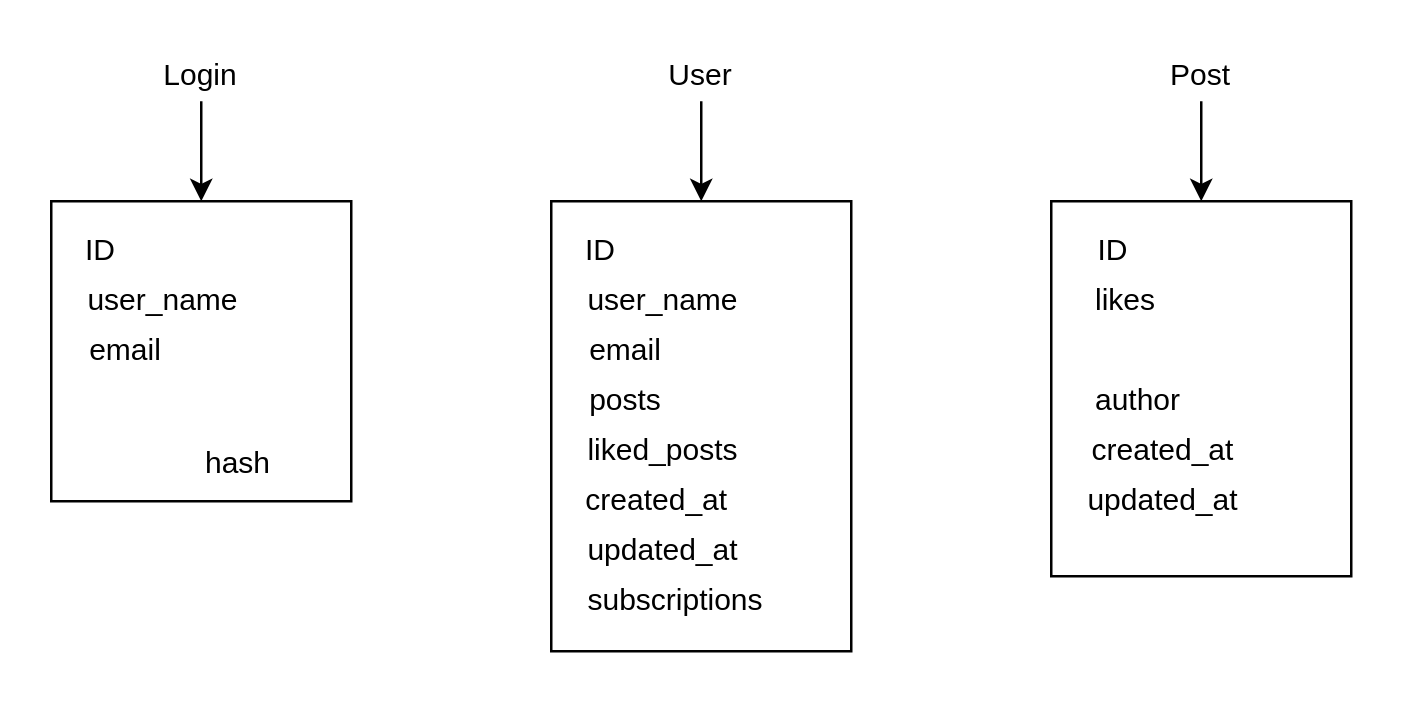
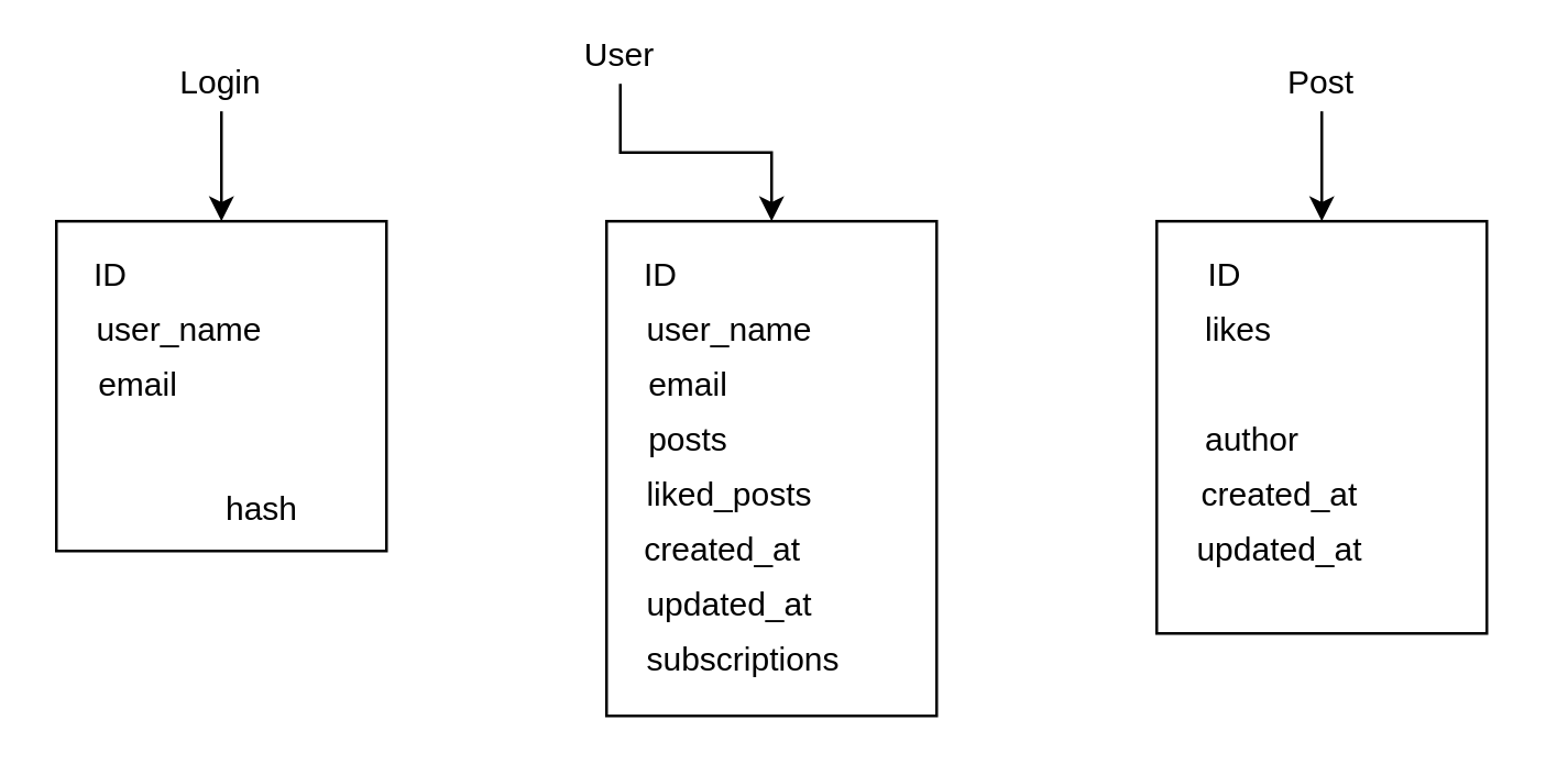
  <mxCell id="0" />
  <mxCell id="1" parent="0" />
  <mxCell id="2" value="" style="edgeStyle=orthogonalEdgeStyle;rounded=0;orthogonalLoop=1;jettySize=auto;html=1;" parent="1" source="3" target="6" edge="1"><mxGeometry relative="1" as="geometry" /></mxCell>
- <mxCell id="3" value="User" style="text;html=1;strokeColor=none;fillColor=none;align=center;verticalAlign=middle;whiteSpace=wrap;rounded=0;" parent="1" vertex="1"><mxGeometry x="260" y="20" width="40" height="20" as="geometry" /></mxCell>
+ <mxCell id="3" value="User" style="text;html=1;strokeColor=none;fillColor=none;align=center;verticalAlign=middle;whiteSpace=wrap;rounded=0;" parent="1" vertex="1"><mxGeometry x="205" y="10" width="40" height="20" as="geometry" /></mxCell>
  <mxCell id="4" value="" style="edgeStyle=orthogonalEdgeStyle;rounded=0;orthogonalLoop=1;jettySize=auto;html=1;" parent="1" source="5" target="19" edge="1"><mxGeometry relative="1" as="geometry" /></mxCell>
  <mxCell id="5" value="Post" style="text;html=1;strokeColor=none;fillColor=none;align=center;verticalAlign=middle;whiteSpace=wrap;rounded=0;" parent="1" vertex="1"><mxGeometry x="460" y="20" width="40" height="20" as="geometry" /></mxCell>
  <mxCell id="6" value="" style="whiteSpace=wrap;html=1;" parent="1" vertex="1"><mxGeometry x="220" y="80" width="120" height="180" as="geometry" /></mxCell>
  <mxCell id="7" value="ID" style="text;html=1;strokeColor=none;fillColor=none;align=center;verticalAlign=middle;whiteSpace=wrap;rounded=0;" parent="1" vertex="1"><mxGeometry x="220" y="90" width="40" height="20" as="geometry" /></mxCell>
  <mxCell id="8" value="user_name" style="text;html=1;strokeColor=none;fillColor=none;align=center;verticalAlign=middle;whiteSpace=wrap;rounded=0;" parent="1" vertex="1"><mxGeometry x="220" y="110" width="90" height="20" as="geometry" /></mxCell>
  <mxCell id="9" value="posts" style="text;html=1;strokeColor=none;fillColor=none;align=center;verticalAlign=middle;whiteSpace=wrap;rounded=0;" parent="1" vertex="1"><mxGeometry x="220" y="150" width="60" height="20" as="geometry" /></mxCell>
  <mxCell id="10" value="liked_posts" style="text;html=1;strokeColor=none;fillColor=none;align=center;verticalAlign=middle;whiteSpace=wrap;rounded=0;" parent="1" vertex="1"><mxGeometry x="220" y="170" width="90" height="20" as="geometry" /></mxCell>
  <mxCell id="11" value="" style="edgeStyle=orthogonalEdgeStyle;rounded=0;orthogonalLoop=1;jettySize=auto;html=1;" parent="1" source="12" target="13" edge="1"><mxGeometry relative="1" as="geometry" /></mxCell>
  <mxCell id="12" value="Login" style="text;html=1;strokeColor=none;fillColor=none;align=center;verticalAlign=middle;whiteSpace=wrap;rounded=0;" parent="1" vertex="1"><mxGeometry x="60" y="20" width="40" height="20" as="geometry" /></mxCell>
  <mxCell id="13" value="" style="whiteSpace=wrap;html=1;" parent="1" vertex="1"><mxGeometry x="20" y="80" width="120" height="120" as="geometry" /></mxCell>
  <mxCell id="14" value="ID" style="text;html=1;strokeColor=none;fillColor=none;align=center;verticalAlign=middle;whiteSpace=wrap;rounded=0;" parent="1" vertex="1"><mxGeometry x="30" y="90" width="20" height="20" as="geometry" /></mxCell>
  <mxCell id="15" value="email" style="text;html=1;strokeColor=none;fillColor=none;align=center;verticalAlign=middle;whiteSpace=wrap;rounded=0;" parent="1" vertex="1"><mxGeometry x="230" y="130" width="40" height="20" as="geometry" /></mxCell>
  <mxCell id="16" value="user_name" style="text;html=1;strokeColor=none;fillColor=none;align=center;verticalAlign=middle;whiteSpace=wrap;rounded=0;" parent="1" vertex="1"><mxGeometry x="30" y="110" width="70" height="20" as="geometry" /></mxCell>
  <mxCell id="17" value="hash" style="text;html=1;strokeColor=none;fillColor=none;align=center;verticalAlign=middle;whiteSpace=wrap;rounded=0;" parent="1" vertex="1"><mxGeometry x="75" y="175" width="40" height="20" as="geometry" /></mxCell>
  <mxCell id="18" value="email" style="text;html=1;strokeColor=none;fillColor=none;align=center;verticalAlign=middle;whiteSpace=wrap;rounded=0;" parent="1" vertex="1"><mxGeometry x="30" y="130" width="40" height="20" as="geometry" /></mxCell>
  <mxCell id="19" value="" style="whiteSpace=wrap;html=1;" parent="1" vertex="1"><mxGeometry x="420" y="80" width="120" height="150" as="geometry" /></mxCell>
  <mxCell id="20" value="ID" style="text;html=1;strokeColor=none;fillColor=none;align=center;verticalAlign=middle;whiteSpace=wrap;rounded=0;" parent="1" vertex="1"><mxGeometry x="430" y="90" width="30" height="20" as="geometry" /></mxCell>
  <mxCell id="21" value="likes" style="text;html=1;strokeColor=none;fillColor=none;align=center;verticalAlign=middle;whiteSpace=wrap;rounded=0;" parent="1" vertex="1"><mxGeometry x="430" y="110" width="40" height="20" as="geometry" /></mxCell>
  <mxCell id="22" value="author" style="text;html=1;strokeColor=none;fillColor=none;align=center;verticalAlign=middle;whiteSpace=wrap;rounded=0;" parent="1" vertex="1"><mxGeometry x="430" y="150" width="50" height="20" as="geometry" /></mxCell>
  <mxCell id="23" value="created_at" style="text;html=1;strokeColor=none;fillColor=none;align=center;verticalAlign=middle;whiteSpace=wrap;rounded=0;" parent="1" vertex="1"><mxGeometry x="220" y="190" width="85" height="20" as="geometry" /></mxCell>
  <mxCell id="24" value="updated_at" style="text;html=1;strokeColor=none;fillColor=none;align=center;verticalAlign=middle;whiteSpace=wrap;rounded=0;" parent="1" vertex="1"><mxGeometry x="225" y="210" width="80" height="20" as="geometry" /></mxCell>
  <mxCell id="25" value="created_at" style="text;html=1;strokeColor=none;fillColor=none;align=center;verticalAlign=middle;whiteSpace=wrap;rounded=0;" parent="1" vertex="1"><mxGeometry x="430" y="170" width="70" height="20" as="geometry" /></mxCell>
  <mxCell id="26" value="updated_at" style="text;html=1;strokeColor=none;fillColor=none;align=center;verticalAlign=middle;whiteSpace=wrap;rounded=0;" parent="1" vertex="1"><mxGeometry x="430" y="190" width="70" height="20" as="geometry" /></mxCell>
  <mxCell id="27" value="subscriptions" style="text;html=1;strokeColor=none;fillColor=none;align=center;verticalAlign=middle;whiteSpace=wrap;rounded=0;" vertex="1" parent="1"><mxGeometry x="220" y="230" width="100" height="20" as="geometry" /></mxCell>
